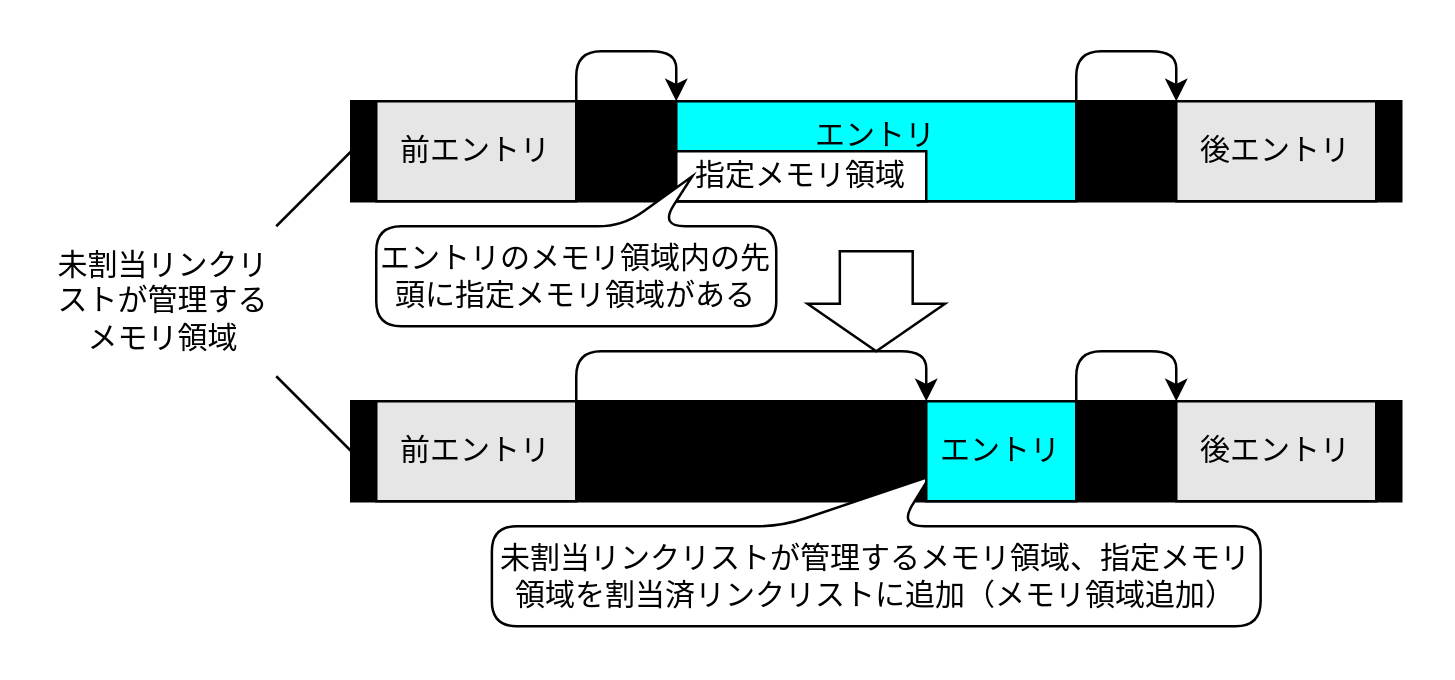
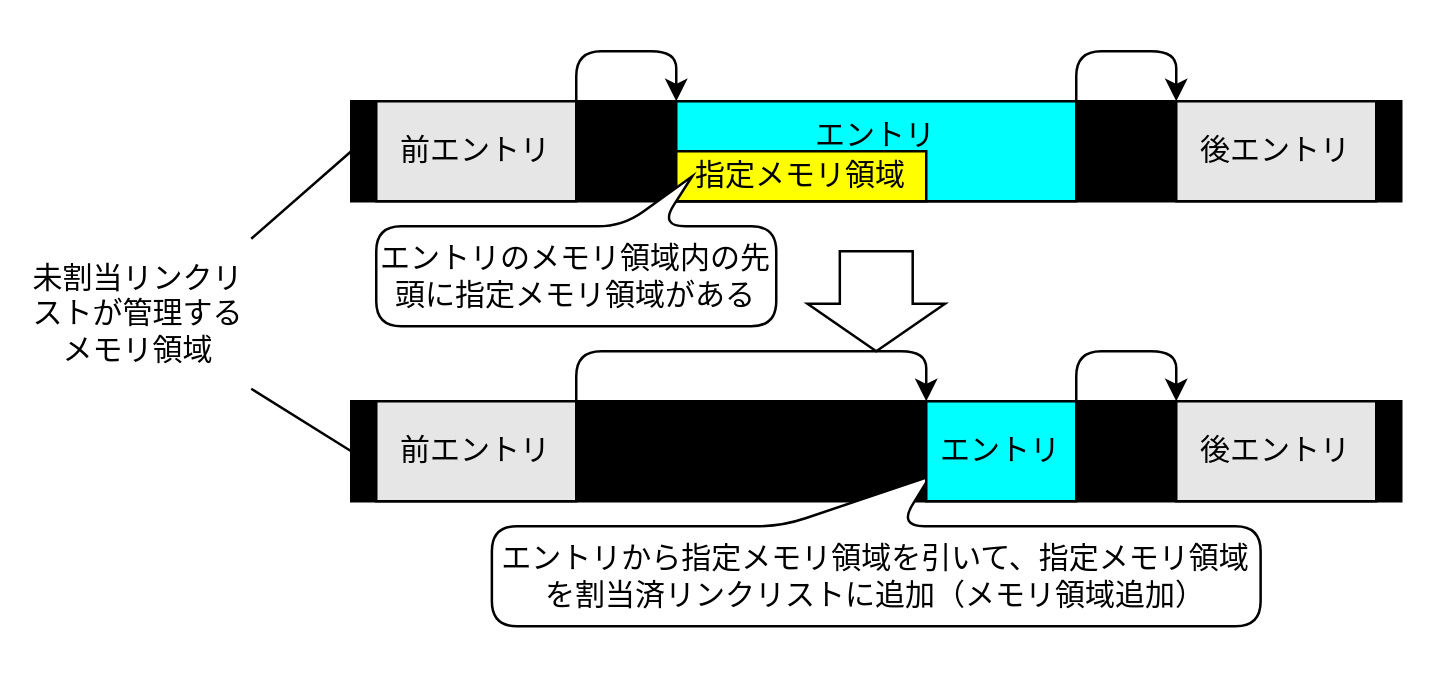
  <mxCell id="0" />
  <mxCell id="1" parent="0" />
  <mxCell id="2" value="" style="rounded=0;whiteSpace=wrap;html=1;fillColor=#000000;" parent="1" vertex="1"><mxGeometry x="140" y="40" width="420" height="40" as="geometry" /></mxCell>
- <mxCell id="3" value="未割当リンクリストが管理するメモリ領域" style="text;html=1;strokeColor=none;fillColor=none;align=center;verticalAlign=middle;whiteSpace=wrap;rounded=0;" parent="1" vertex="1"><mxGeometry x="20" y="90" width="90" height="60" as="geometry" /></mxCell>
+ <mxCell id="3" value="未割当リンクリストが管理するメモリ領域" style="text;html=1;strokeColor=none;fillColor=none;align=center;verticalAlign=middle;whiteSpace=wrap;rounded=0;" parent="1" vertex="1"><mxGeometry x="10" y="95" width="90" height="60" as="geometry" /></mxCell>
  <mxCell id="4" value="後エントリ" style="rounded=0;whiteSpace=wrap;html=1;fillColor=#E6E6E6;" parent="1" vertex="1"><mxGeometry x="470" y="40" width="80" height="40" as="geometry" /></mxCell>
  <mxCell id="5" value="エントリ" style="rounded=0;whiteSpace=wrap;html=1;verticalAlign=top;fillColor=#00FFFF;" parent="1" vertex="1"><mxGeometry x="270" y="40" width="160" height="40" as="geometry" /></mxCell>
  <mxCell id="6" value="前エントリ" style="rounded=0;whiteSpace=wrap;html=1;fillColor=#E6E6E6;" parent="1" vertex="1"><mxGeometry x="150" y="40" width="80" height="40" as="geometry" /></mxCell>
  <mxCell id="7" value="" style="endArrow=classic;html=1;exitX=1;exitY=0;exitDx=0;exitDy=0;entryX=0;entryY=0;entryDx=0;entryDy=0;" parent="1" source="6" target="5" edge="1"><mxGeometry width="50" height="50" relative="1" as="geometry"><mxPoint x="250" y="10" as="sourcePoint" /><mxPoint x="300" y="-40" as="targetPoint" /><Array as="points"><mxPoint x="230" y="20" /><mxPoint x="270" y="20" /></Array></mxGeometry></mxCell>
  <mxCell id="8" value="" style="rounded=0;whiteSpace=wrap;html=1;fillColor=#000000;" parent="1" vertex="1"><mxGeometry x="140" y="160" width="420" height="40" as="geometry" /></mxCell>
  <mxCell id="9" value="前エントリ" style="rounded=0;whiteSpace=wrap;html=1;fillColor=#E6E6E6;" parent="1" vertex="1"><mxGeometry x="150" y="160" width="80" height="40" as="geometry" /></mxCell>
  <mxCell id="10" value="" style="html=1;shadow=0;dashed=0;align=center;verticalAlign=middle;shape=mxgraph.arrows2.arrow;dy=0.47;dx=19;direction=south;notch=0;rounded=1;fillColor=#FFFFFF;" parent="1" vertex="1"><mxGeometry x="322.5" y="100" width="55" height="40" as="geometry" /></mxCell>
  <mxCell id="11" value="" style="endArrow=none;html=1;entryX=0;entryY=0.5;entryDx=0;entryDy=0;exitX=1;exitY=0;exitDx=0;exitDy=0;" parent="1" source="3" target="2" edge="1"><mxGeometry width="50" height="50" relative="1" as="geometry"><mxPoint x="50" y="200" as="sourcePoint" /><mxPoint x="100" y="150" as="targetPoint" /></mxGeometry></mxCell>
  <mxCell id="12" value="" style="endArrow=none;html=1;entryX=0;entryY=0.5;entryDx=0;entryDy=0;exitX=1;exitY=1;exitDx=0;exitDy=0;" parent="1" source="3" target="8" edge="1"><mxGeometry width="50" height="50" relative="1" as="geometry"><mxPoint x="60" y="220" as="sourcePoint" /><mxPoint x="110" y="170" as="targetPoint" /></mxGeometry></mxCell>
- <mxCell id="13" value="未割当リンクリストが管理するメモリ領域、指定メモリ領域を割当済リンクリストに追加（メモリ領域追加）" style="shape=callout;whiteSpace=wrap;html=1;perimeter=calloutPerimeter;direction=west;base=47;size=20;position=0.47;fillColor=#FFFFFF;rounded=1;position2=0.43;" parent="1" vertex="1"><mxGeometry x="196.25" y="190" width="307.5" height="60" as="geometry" /></mxCell>
+ <mxCell id="13" value="エントリから指定メモリ領域を引いて、指定メモリ領域を割当済リンクリストに追加（メモリ領域追加）" style="shape=callout;whiteSpace=wrap;html=1;perimeter=calloutPerimeter;direction=west;base=47;size=20;position=0.47;fillColor=#FFFFFF;rounded=1;position2=0.43;" parent="1" vertex="1"><mxGeometry x="196.25" y="190" width="307.5" height="60" as="geometry" /></mxCell>
  <mxCell id="14" value="後エントリ" style="rounded=0;whiteSpace=wrap;html=1;fillColor=#E6E6E6;" vertex="1" parent="1"><mxGeometry x="470" y="160" width="80" height="40" as="geometry" /></mxCell>
- <mxCell id="15" value="指定メモリ領域" style="rounded=0;whiteSpace=wrap;html=1;fillColor=#ffffff;" vertex="1" parent="1"><mxGeometry x="270" y="60" width="100" height="20" as="geometry" /></mxCell>
+ <mxCell id="15" value="指定メモリ領域" style="rounded=0;whiteSpace=wrap;html=1;fillColor=#FFFF00;" vertex="1" parent="1"><mxGeometry x="270" y="60" width="100" height="20" as="geometry" /></mxCell>
  <mxCell id="16" value="" style="endArrow=classic;html=1;exitX=1;exitY=0;exitDx=0;exitDy=0;entryX=0;entryY=0;entryDx=0;entryDy=0;" edge="1" parent="1"><mxGeometry width="50" height="50" relative="1" as="geometry"><mxPoint x="430" y="40" as="sourcePoint" /><mxPoint x="470" y="40" as="targetPoint" /><Array as="points"><mxPoint x="430" y="20" /><mxPoint x="470" y="20" /></Array></mxGeometry></mxCell>
  <mxCell id="17" value="エントリのメモリ領域内の先頭に指定メモリ領域がある" style="shape=callout;whiteSpace=wrap;html=1;perimeter=calloutPerimeter;direction=west;base=15;size=20;position=0.29;fillColor=#FFFFFF;rounded=1;position2=0.21;" parent="1" vertex="1"><mxGeometry x="150" y="70" width="160" height="60" as="geometry" /></mxCell>
  <mxCell id="18" value="エントリ" style="rounded=0;whiteSpace=wrap;html=1;verticalAlign=middle;fillColor=#00FFFF;" vertex="1" parent="1"><mxGeometry x="370" y="160" width="60" height="40" as="geometry" /></mxCell>
  <mxCell id="19" value="" style="endArrow=classic;html=1;exitX=1;exitY=0;exitDx=0;exitDy=0;entryX=0;entryY=0;entryDx=0;entryDy=0;" edge="1" parent="1"><mxGeometry width="50" height="50" relative="1" as="geometry"><mxPoint x="430" y="160" as="sourcePoint" /><mxPoint x="470" y="160" as="targetPoint" /><Array as="points"><mxPoint x="430" y="140" /><mxPoint x="470" y="140" /></Array></mxGeometry></mxCell>
  <mxCell id="20" value="" style="endArrow=classic;html=1;exitX=1;exitY=0;exitDx=0;exitDy=0;entryX=0;entryY=0;entryDx=0;entryDy=0;" edge="1" parent="1" target="18"><mxGeometry width="50" height="50" relative="1" as="geometry"><mxPoint x="230" y="160" as="sourcePoint" /><mxPoint x="270" y="160" as="targetPoint" /><Array as="points"><mxPoint x="230" y="140" /><mxPoint x="370" y="140" /></Array></mxGeometry></mxCell>
